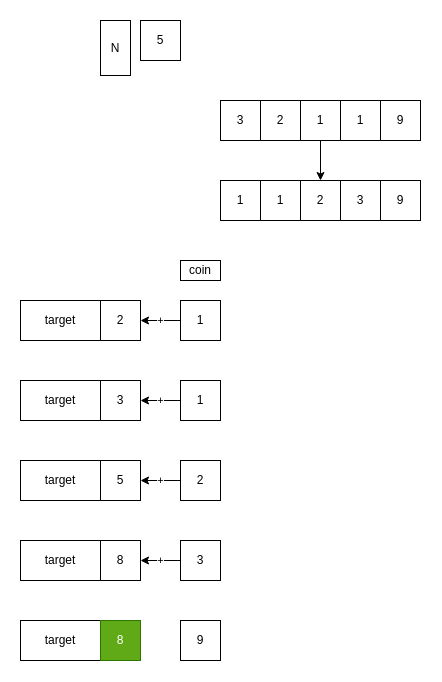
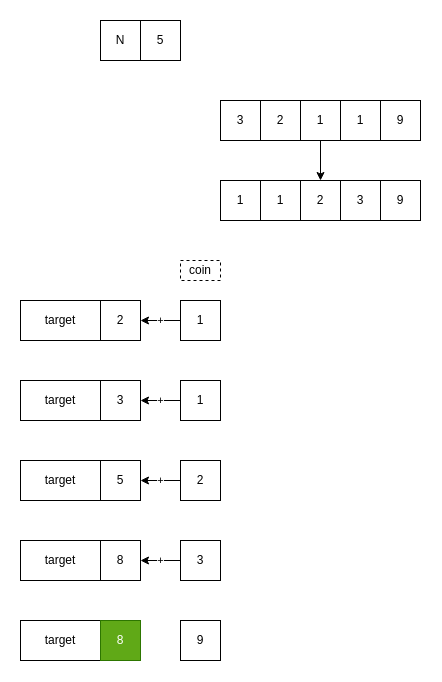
  <mxCell id="0" />
  <mxCell id="1" parent="0" />
- <mxCell id="2" value="N" style="rounded=0;whiteSpace=wrap;html=1;" vertex="1" parent="1"><mxGeometry x="100" y="20" width="30" height="55" as="geometry" /></mxCell>
+ <mxCell id="2" value="N" style="rounded=0;whiteSpace=wrap;html=1;" vertex="1" parent="1"><mxGeometry x="100" y="20" width="40" height="40" as="geometry" /></mxCell>
  <mxCell id="3" value="5" style="rounded=0;whiteSpace=wrap;html=1;" vertex="1" parent="1"><mxGeometry x="140" y="20" width="40" height="40" as="geometry" /></mxCell>
  <mxCell id="4" value="3" style="rounded=0;whiteSpace=wrap;html=1;" vertex="1" parent="1"><mxGeometry x="220" y="100" width="40" height="40" as="geometry" /></mxCell>
  <mxCell id="5" value="2" style="rounded=0;whiteSpace=wrap;html=1;" vertex="1" parent="1"><mxGeometry x="260" y="100" width="40" height="40" as="geometry" /></mxCell>
  <mxCell id="6" style="edgeStyle=orthogonalEdgeStyle;rounded=0;orthogonalLoop=1;jettySize=auto;html=1;entryX=0.5;entryY=0;entryDx=0;entryDy=0;" edge="1" parent="1" source="7" target="13"><mxGeometry relative="1" as="geometry" /></mxCell>
  <mxCell id="7" value="1" style="rounded=0;whiteSpace=wrap;html=1;" vertex="1" parent="1"><mxGeometry x="300" y="100" width="40" height="40" as="geometry" /></mxCell>
  <mxCell id="8" value="1" style="rounded=0;whiteSpace=wrap;html=1;" vertex="1" parent="1"><mxGeometry x="340" y="100" width="40" height="40" as="geometry" /></mxCell>
  <mxCell id="9" value="9" style="rounded=0;whiteSpace=wrap;html=1;" vertex="1" parent="1"><mxGeometry x="380" y="100" width="40" height="40" as="geometry" /></mxCell>
  <mxCell id="10" value="target" style="rounded=0;whiteSpace=wrap;html=1;" vertex="1" parent="1"><mxGeometry x="20" y="300" width="80" height="40" as="geometry" /></mxCell>
  <mxCell id="11" value="2" style="rounded=0;whiteSpace=wrap;html=1;" vertex="1" parent="1"><mxGeometry x="100" y="300" width="40" height="40" as="geometry" /></mxCell>
  <mxCell id="12" value="3" style="rounded=0;whiteSpace=wrap;html=1;" vertex="1" parent="1"><mxGeometry x="340" y="180" width="40" height="40" as="geometry" /></mxCell>
  <mxCell id="13" value="2" style="rounded=0;whiteSpace=wrap;html=1;" vertex="1" parent="1"><mxGeometry x="300" y="180" width="40" height="40" as="geometry" /></mxCell>
  <mxCell id="14" value="1" style="rounded=0;whiteSpace=wrap;html=1;" vertex="1" parent="1"><mxGeometry x="220" y="180" width="40" height="40" as="geometry" /></mxCell>
  <mxCell id="15" value="1" style="rounded=0;whiteSpace=wrap;html=1;" vertex="1" parent="1"><mxGeometry x="260" y="180" width="40" height="40" as="geometry" /></mxCell>
  <mxCell id="16" value="9" style="rounded=0;whiteSpace=wrap;html=1;" vertex="1" parent="1"><mxGeometry x="380" y="180" width="40" height="40" as="geometry" /></mxCell>
  <mxCell id="17" value="+" style="edgeStyle=orthogonalEdgeStyle;rounded=0;orthogonalLoop=1;jettySize=auto;html=1;" edge="1" parent="1" source="18" target="11"><mxGeometry relative="1" as="geometry" /></mxCell>
  <mxCell id="18" value="1" style="rounded=0;whiteSpace=wrap;html=1;" vertex="1" parent="1"><mxGeometry x="180" y="300" width="40" height="40" as="geometry" /></mxCell>
  <mxCell id="19" value="target" style="rounded=0;whiteSpace=wrap;html=1;" vertex="1" parent="1"><mxGeometry x="20" y="380" width="80" height="40" as="geometry" /></mxCell>
  <mxCell id="20" value="3" style="rounded=0;whiteSpace=wrap;html=1;" vertex="1" parent="1"><mxGeometry x="100" y="380" width="40" height="40" as="geometry" /></mxCell>
  <mxCell id="21" value="+" style="edgeStyle=orthogonalEdgeStyle;rounded=0;orthogonalLoop=1;jettySize=auto;html=1;" edge="1" parent="1" source="22" target="20"><mxGeometry relative="1" as="geometry" /></mxCell>
  <mxCell id="22" value="1" style="rounded=0;whiteSpace=wrap;html=1;" vertex="1" parent="1"><mxGeometry x="180" y="380" width="40" height="40" as="geometry" /></mxCell>
- <mxCell id="23" value="coin" style="rounded=0;whiteSpace=wrap;html=1;" vertex="1" parent="1"><mxGeometry x="180" y="260" width="40" height="20" as="geometry" /></mxCell>
+ <mxCell id="23" value="coin" style="rounded=0;whiteSpace=wrap;html=1;dashed=1;" vertex="1" parent="1"><mxGeometry x="180" y="260" width="40" height="20" as="geometry" /></mxCell>
  <mxCell id="24" value="target" style="rounded=0;whiteSpace=wrap;html=1;" vertex="1" parent="1"><mxGeometry x="20" y="460" width="80" height="40" as="geometry" /></mxCell>
  <mxCell id="25" value="5" style="rounded=0;whiteSpace=wrap;html=1;" vertex="1" parent="1"><mxGeometry x="100" y="460" width="40" height="40" as="geometry" /></mxCell>
  <mxCell id="26" value="+" style="edgeStyle=orthogonalEdgeStyle;rounded=0;orthogonalLoop=1;jettySize=auto;html=1;" edge="1" parent="1" source="27" target="25"><mxGeometry relative="1" as="geometry" /></mxCell>
  <mxCell id="27" value="2" style="rounded=0;whiteSpace=wrap;html=1;" vertex="1" parent="1"><mxGeometry x="180" y="460" width="40" height="40" as="geometry" /></mxCell>
  <mxCell id="28" value="target" style="rounded=0;whiteSpace=wrap;html=1;" vertex="1" parent="1"><mxGeometry x="20" y="540" width="80" height="40" as="geometry" /></mxCell>
  <mxCell id="29" value="8" style="rounded=0;whiteSpace=wrap;html=1;" vertex="1" parent="1"><mxGeometry x="100" y="540" width="40" height="40" as="geometry" /></mxCell>
  <mxCell id="30" value="+" style="edgeStyle=orthogonalEdgeStyle;rounded=0;orthogonalLoop=1;jettySize=auto;html=1;" edge="1" source="31" target="29" parent="1"><mxGeometry relative="1" as="geometry" /></mxCell>
  <mxCell id="31" value="3" style="rounded=0;whiteSpace=wrap;html=1;" vertex="1" parent="1"><mxGeometry x="180" y="540" width="40" height="40" as="geometry" /></mxCell>
  <mxCell id="32" value="target" style="rounded=0;whiteSpace=wrap;html=1;" vertex="1" parent="1"><mxGeometry x="20" y="620" width="80" height="40" as="geometry" /></mxCell>
  <mxCell id="33" value="8" style="rounded=0;whiteSpace=wrap;html=1;fillColor=#60a917;fontColor=#ffffff;strokeColor=#2D7600;" vertex="1" parent="1"><mxGeometry x="100" y="620" width="40" height="40" as="geometry" /></mxCell>
  <mxCell id="34" value="9" style="rounded=0;whiteSpace=wrap;html=1;" vertex="1" parent="1"><mxGeometry x="180" y="620" width="40" height="40" as="geometry" /></mxCell>
